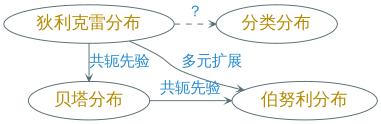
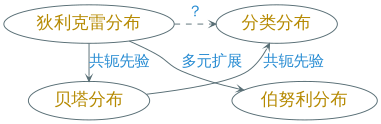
  digraph {
    fontname=Inter
    nodesep=0.3
    rankdir=TB
    ranksep=0.3
    node [color="#586e75" fontcolor="#b58900" fontname=Inter fontsize=18 shape=oval]
    edge [arrowhead=vee arrowsize=0.6 color="#586e75" fontcolor="#268bd2" fontname=Inter fontsize=16]
    "分类分布"
    "狄利克雷分布"
    "伯努利分布"
    "贝塔分布"
    subgraph sub_1 {
      rank=same
      "分类分布"
      "狄利克雷分布"
    }
    subgraph sub_2 {
      rank=same
      "伯努利分布"
      "贝塔分布"
    }
    "狄利克雷分布" -> "分类分布" [label="？" style=dashed]
    "狄利克雷分布" -> "伯努利分布" [label="多元扩展"]
    "狄利克雷分布" -> "贝塔分布" [label="共轭先验"]
-   "贝塔分布" -> "伯努利分布" [label="共轭先验"]
+   "贝塔分布" -> "分类分布" [label="共轭先验"]
  }
